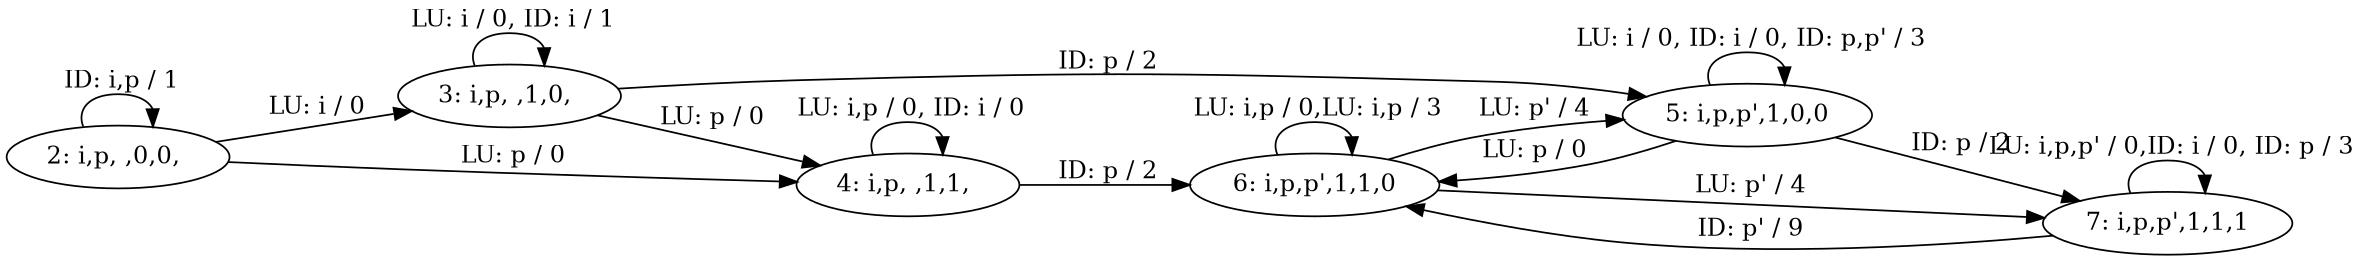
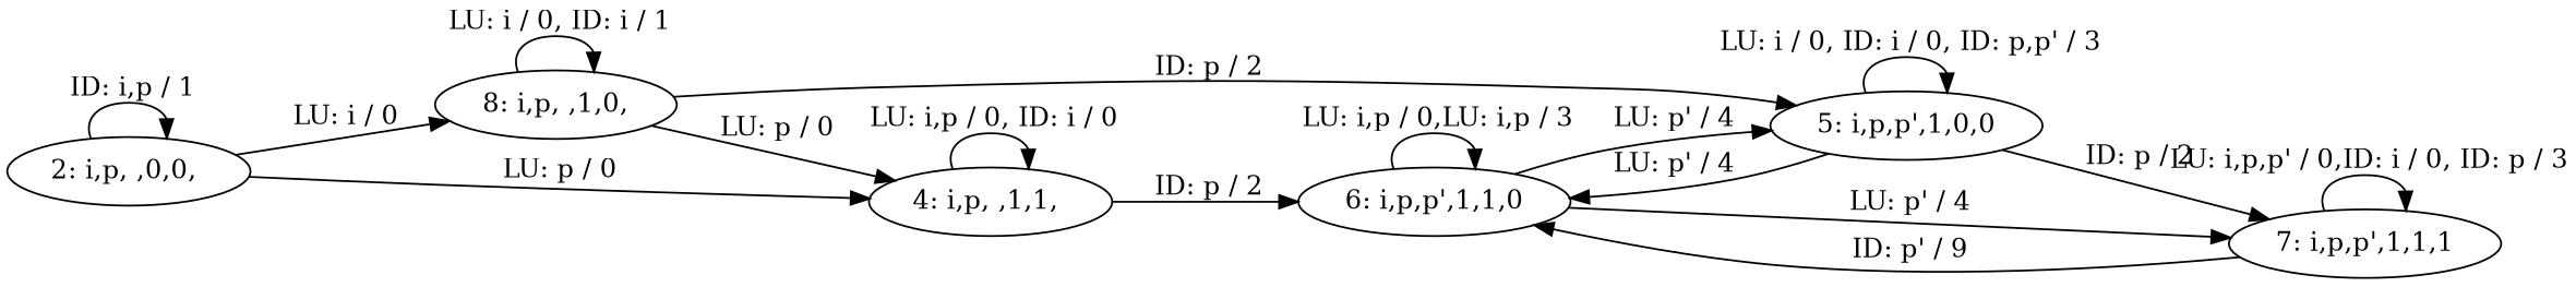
  digraph {
    rankdir=LR
    node [shape=oval]
    n1 [label="2: i,p, ,0,0, "]
-   n2 [label="3: i,p, ,1,0, "]
+   n2 [label="8: i,p, ,1,0,"]
    n3 [label="4: i,p, ,1,1, "]
    n4 [label="5: i,p,p',1,0,0"]
    n5 [label="6: i,p,p',1,1,0"]
    n6 [label="7: i,p,p',1,1,1"]
    n1 -> n1 [label=" ID: i,p / 1"]
    n1 -> n2 [label=" LU: i / 0"]
    n1 -> n3 [label=" LU: p / 0"]
    n2 -> n2 [label=" LU: i / 0, ID: i / 1"]
    n2 -> n3 [label=" LU: p / 0"]
    n2 -> n4 [label=" ID: p / 2"]
    n3 -> n3 [label=" LU: i,p / 0, ID: i / 0"]
    n3 -> n5 [label=" ID: p / 2"]
    n4 -> n4 [label=" LU: i / 0, ID: i / 0, ID: p,p' / 3"]
-   n4 -> n5 [label=" LU: p / 0"]
+   n4 -> n5 [label=" LU: p' / 4"]
    n4 -> n6 [label=" ID: p / 2"]
    n5 -> n4 [label=" LU: p' / 4"]
    n5 -> n5 [label=" LU: i,p / 0,LU: i,p / 3"]
    n5 -> n6 [label=" LU: p' / 4"]
    n6 -> n5 [label=" ID: p' / 9"]
    n6 -> n6 [label=" LU: i,p,p' / 0,ID: i / 0, ID: p / 3"]
  }
